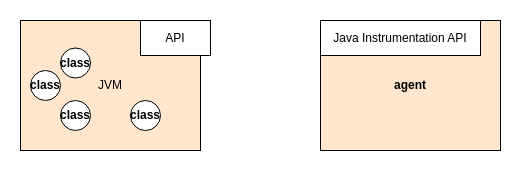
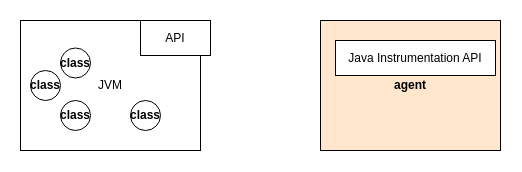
  <mxCell id="0" />
  <mxCell id="1" parent="0" />
- <mxCell id="2" value="JVM" style="rounded=0;whiteSpace=wrap;html=1;fillColor=#ffe6cc;" vertex="1" parent="1"><mxGeometry x="20" y="20" width="180" height="130" as="geometry" /></mxCell>
+ <mxCell id="2" value="JVM" style="rounded=0;whiteSpace=wrap;html=1;" vertex="1" parent="1"><mxGeometry x="20" y="20" width="180" height="130" as="geometry" /></mxCell>
  <mxCell id="3" value="API" style="rounded=0;whiteSpace=wrap;html=1;" vertex="1" parent="1"><mxGeometry x="140" y="20" width="70" height="35" as="geometry" /></mxCell>
  <mxCell id="4" value="class" style="ellipse;whiteSpace=wrap;html=1;aspect=fixed;fontStyle=1" vertex="1" parent="1"><mxGeometry x="30" y="70" width="30" height="30" as="geometry" /></mxCell>
  <mxCell id="5" value="class" style="ellipse;whiteSpace=wrap;html=1;aspect=fixed;fontStyle=1" vertex="1" parent="1"><mxGeometry x="130" y="100" width="30" height="30" as="geometry" /></mxCell>
  <mxCell id="6" value="class" style="ellipse;whiteSpace=wrap;html=1;aspect=fixed;fontStyle=1" vertex="1" parent="1"><mxGeometry x="60" y="100" width="30" height="30" as="geometry" /></mxCell>
  <mxCell id="7" value="class" style="ellipse;whiteSpace=wrap;html=1;aspect=fixed;fontStyle=1" vertex="1" parent="1"><mxGeometry x="60" y="47.5" width="30" height="30" as="geometry" /></mxCell>
  <mxCell id="8" value="&lt;b&gt;agent&lt;/b&gt;" style="rounded=0;whiteSpace=wrap;html=1;fillColor=#ffe6cc;" vertex="1" parent="1"><mxGeometry x="320" y="20" width="180" height="130" as="geometry" /></mxCell>
- <mxCell id="9" value="Java Instrumentation API" style="rounded=0;whiteSpace=wrap;html=1;" vertex="1" parent="1"><mxGeometry x="320" y="20" width="160" height="35" as="geometry" /></mxCell>
+ <mxCell id="9" value="Java Instrumentation API" style="rounded=0;whiteSpace=wrap;html=1;" vertex="1" parent="1"><mxGeometry x="335" y="40" width="160" height="35" as="geometry" /></mxCell>
